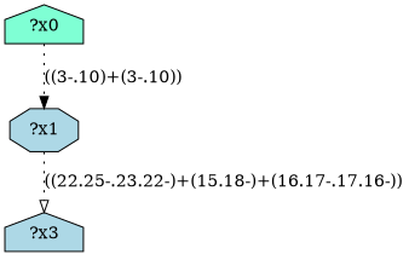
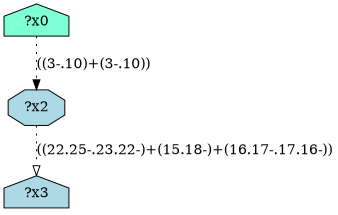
  digraph {
    node [fillcolor=lightblue shape=house style="filled,"]
    edge [style=dotted]
-   n1 [label="?x1" shape=octagon]
+   n1 [label="?x2" shape=octagon]
    n2 [label="?x3"]
    n3 [fillcolor=aquamarine label="?x0"]
    n1 -> n2 [arrowhead=onormal label="((22.25-.23.22-)+(15.18-)+(16.17-.17.16-))"]
    n3 -> n1 [arrowhead=normal label="((3-.10)+(3-.10))"]
  }
